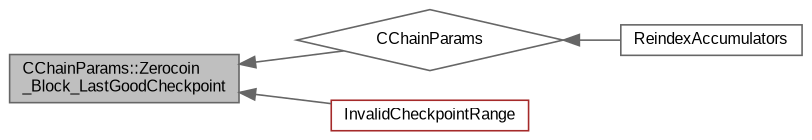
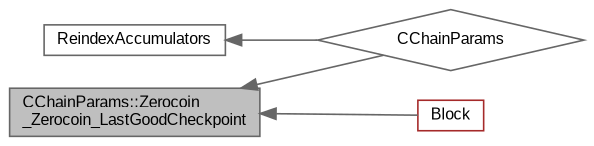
  digraph {
    fontname="Liberation Sans"
    rankdir=LR
    node [color=gray40 fillcolor=white fontname="Liberation Sans" fontsize=10 shape=box style=filled]
    edge [color=gray40 dir=back fontname="Liberation Sans" fontsize=10 labelfontname=Helvetica labelfontsize=10 style=solid]
-   n1 [fillcolor=grey75 fontcolor=black height=0.2 label="CChainParams::Zerocoin\l_Block_LastGoodCheckpoint" width=0.4]
+   n1 [fillcolor=grey75 fontcolor=black height=0.2 label="CChainParams::Zerocoin\l_Zerocoin_LastGoodCheckpoint" width=0.4]
    n2 [height=0.2 label=CChainParams shape=diamond width=0.4]
-   n3 [color=brown height=0.2 label=InvalidCheckpointRange width=0.4]
+   n3 [color=brown height=0.2 label=Block width=0.4]
    n4 [height=0.2 label=ReindexAccumulators width=0.4]
    n1 -> n2
    n1 -> n3
-   n2 -> n4
+   n4 -> n2
  }
